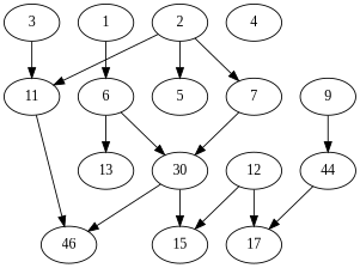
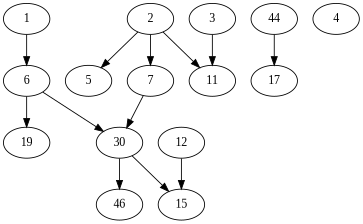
  digraph {
    fontname="Liberation Serif"
    node [fontname="Liberation Serif"]
    edge [fontname="Liberation Serif"]
    1 [alpha=42.69]
    6 [alpha=36.96]
    n3 [alpha=28.13 label=30]
-   13 [alpha=22.07]
+   13 [alpha=22.07 label=19]
    n5 [alpha=40.53 label=46]
    15 [alpha=20.84]
    2 [alpha=24.74]
    5 [alpha=44.90]
    7 [alpha=22.43]
    11 [alpha=35.22]
-   9 [alpha=38.15]
    n12 [alpha=35.44 label=44]
    12 [alpha=36.00]
    17 [alpha=25.62]
    3 [alpha=34.36]
    4 [alpha=48.84]
    1 -> 6
    6 -> n3
    6 -> 13
    n3 -> n5
    n3 -> 15
    2 -> 5
    2 -> 7
    2 -> 11
    7 -> n3
-   11 -> n5
-   9 -> n12
    n12 -> 17
    12 -> 15
-   12 -> 17
    3 -> 11
  }
